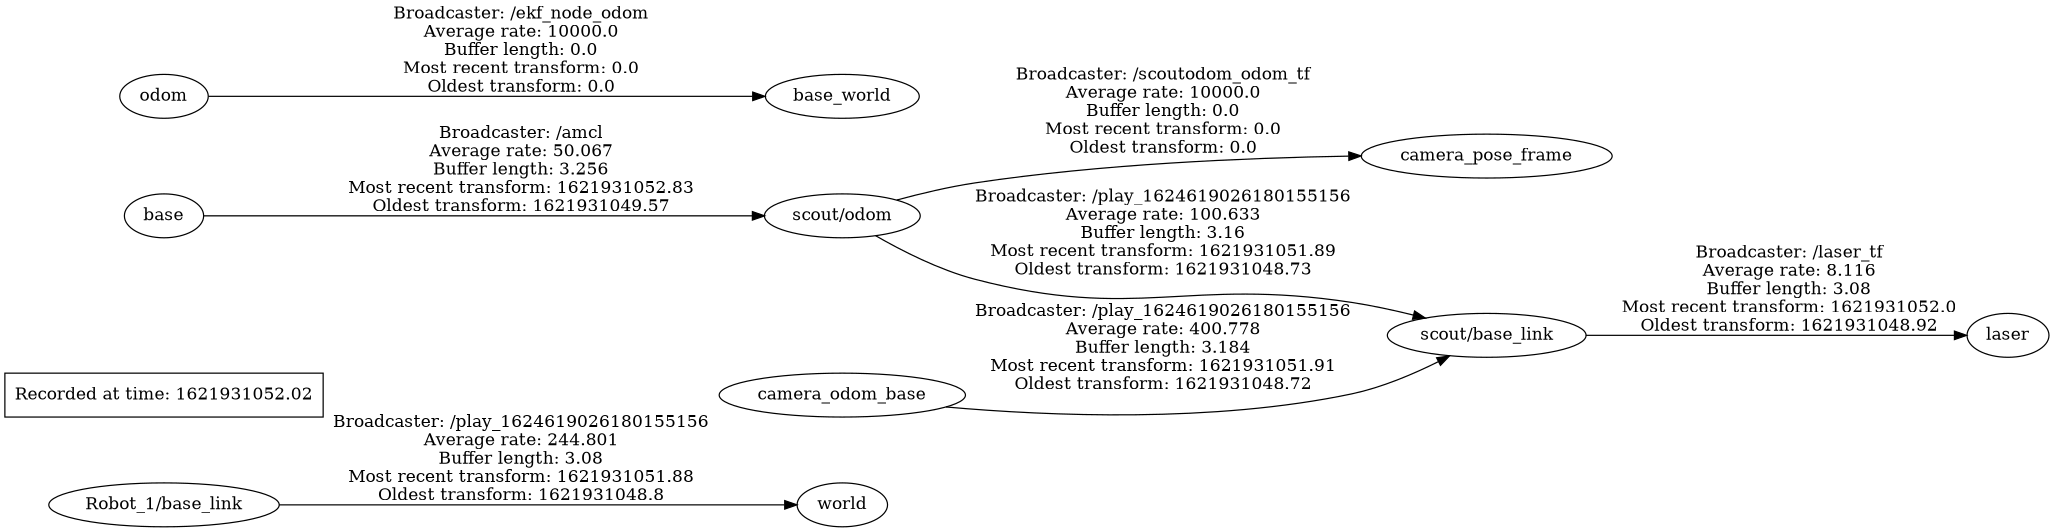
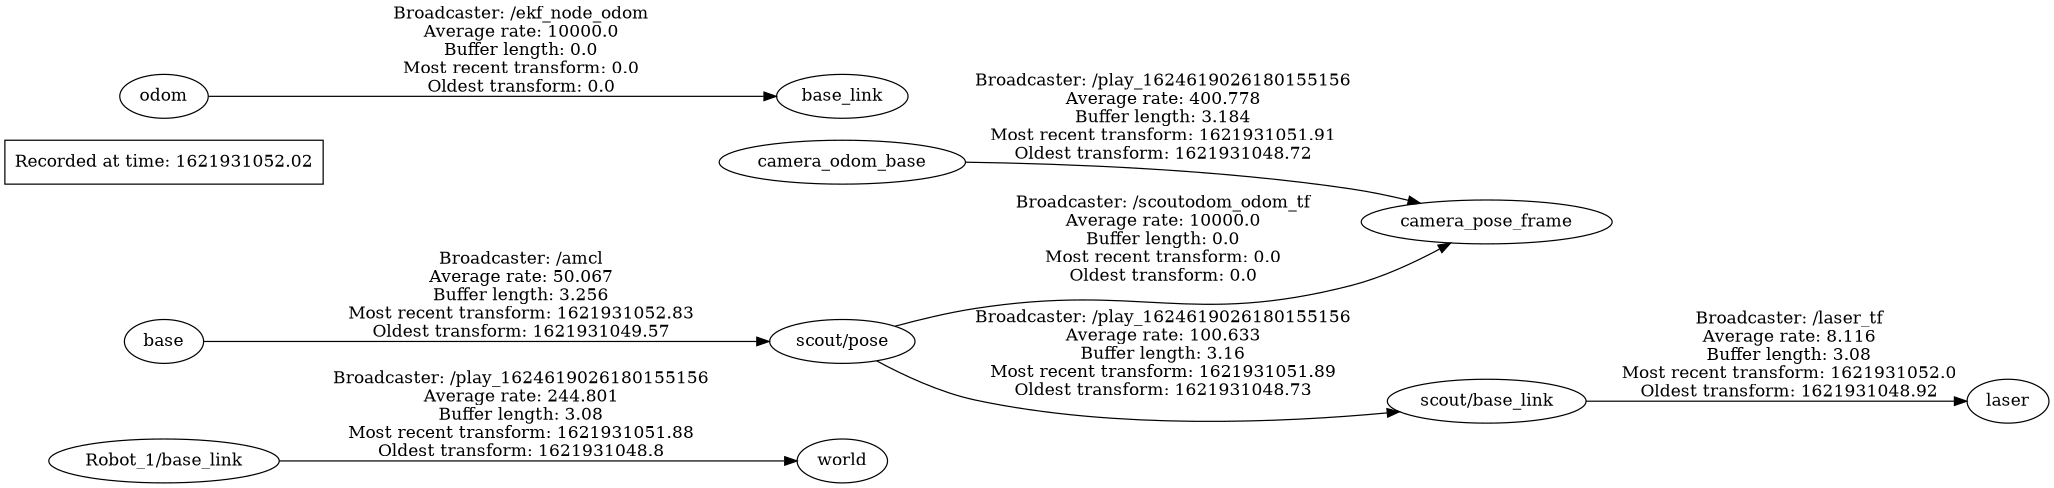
  digraph {
    compound=True
    rank=same
    rankdir=LR
    ranksep=0.2
    node [shape=ellipse]
    edge [penwidth=1]
    n1 [height=0.5 label=world width=0.86659]
    n2 [height=0.5 label="Robot_1/base_link" width=2.1484]
    n3 [height=0.5 label="scout/base_link" width=1.8234]
    n4 [height=0.5 label=laser width=0.75827]
-   n5 [height=0.5 label="scout/odom" width=1.4443]
+   n5 [height=0.5 label="scout/pose" width=1.4443]
    n6 [height=0.5 label=camera_pose_frame width=2.2929]
    n7 [height=0.5 label=odom width=0.86659]
-   n8 [height=0.5 label=base_world width=1.2277]
+   n8 [height=0.5 label=base_link width=1.2277]
    n9 [height=0.5 label=base width=0.75]
    n10 [height=0.5 label=camera_odom_base width=2.4192]
    n11 [height=0.5 label="Recorded at time: 1621931052.02" shape=box width=2.8194]
    n2 -> n1 [label="Broadcaster: /play_1624619026180155156\nAverage rate: 244.801\nBuffer length: 3.08\nMost recent transform: 1621931051.88\nOldest transform: 1621931048.8"]
    n3 -> n4 [label="Broadcaster: /laser_tf\nAverage rate: 8.116\nBuffer length: 3.08\nMost recent transform: 1621931052.0\nOldest transform: 1621931048.92"]
    n5 -> n3 [label="Broadcaster: /play_1624619026180155156\nAverage rate: 100.633\nBuffer length: 3.16\nMost recent transform: 1621931051.89\nOldest transform: 1621931048.73"]
    n5 -> n6 [label="Broadcaster: /scoutodom_odom_tf\nAverage rate: 10000.0\nBuffer length: 0.0\nMost recent transform: 0.0\nOldest transform: 0.0"]
    n7 -> n8 [label="Broadcaster: /ekf_node_odom\nAverage rate: 10000.0\nBuffer length: 0.0\nMost recent transform: 0.0\nOldest transform: 0.0"]
    n9 -> n5 [label="Broadcaster: /amcl\nAverage rate: 50.067\nBuffer length: 3.256\nMost recent transform: 1621931052.83\nOldest transform: 1621931049.57"]
-   n10 -> n3 [label="Broadcaster: /play_1624619026180155156\nAverage rate: 400.778\nBuffer length: 3.184\nMost recent transform: 1621931051.91\nOldest transform: 1621931048.72"]
+   n10 -> n6 [label="Broadcaster: /play_1624619026180155156\nAverage rate: 400.778\nBuffer length: 3.184\nMost recent transform: 1621931051.91\nOldest transform: 1621931048.72"]
    n11 -> n10 [style=invis]
  }
